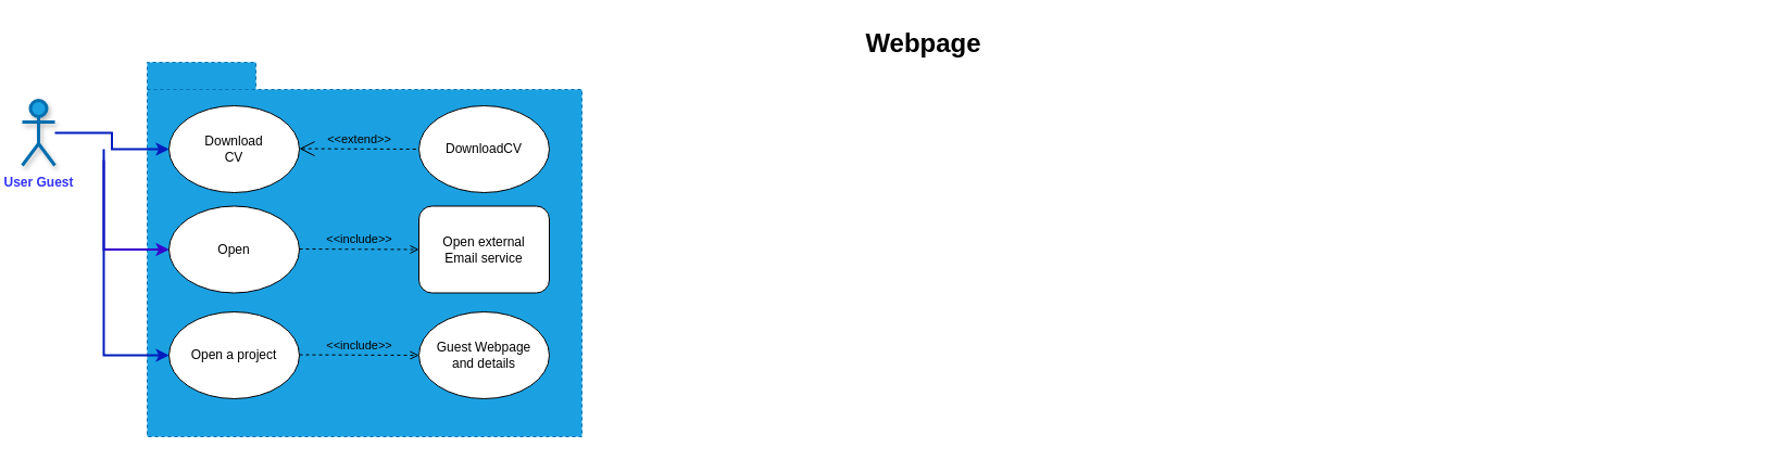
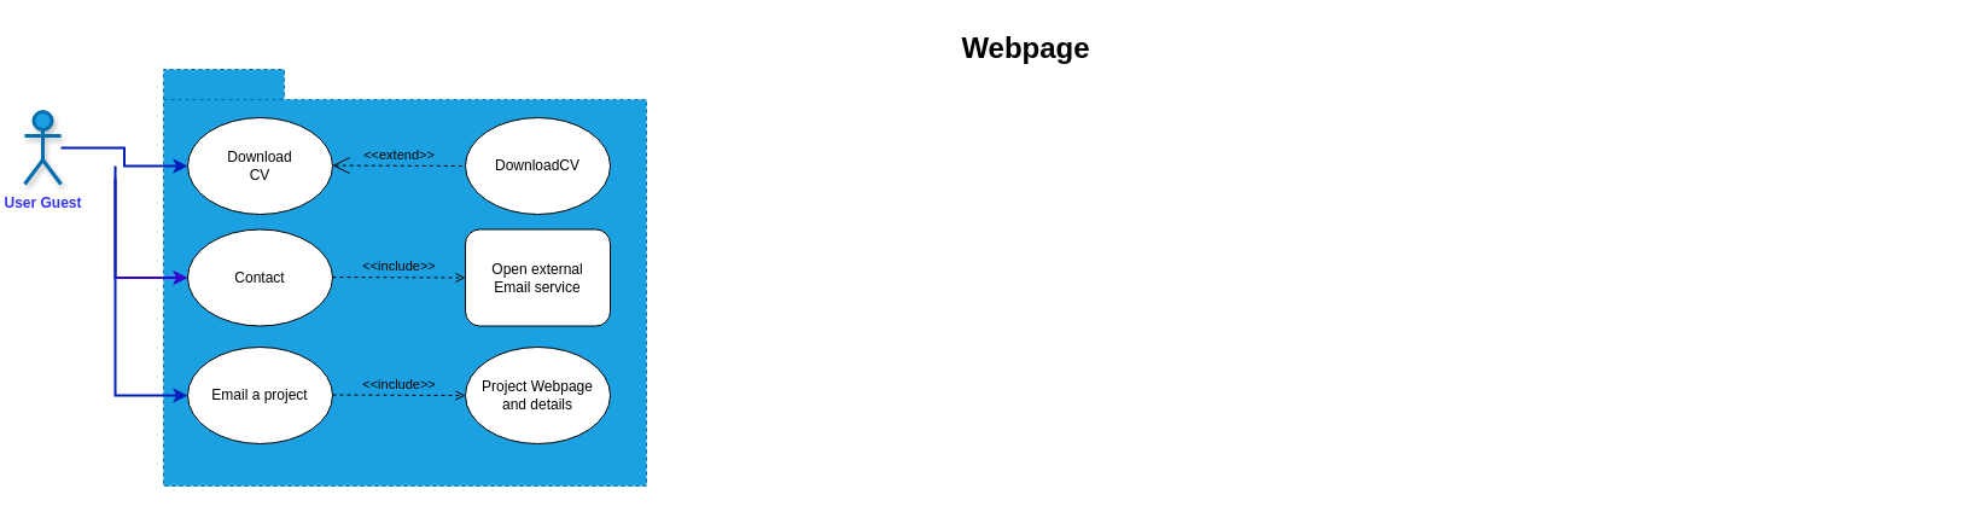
  <mxCell id="0" style=";html=1;" />
  <mxCell id="1" style=";html=1;" parent="0" />
  <mxCell id="2" value="Webpage" style="text;strokeColor=none;fillColor=none;html=1;fontSize=24;fontStyle=1;verticalAlign=middle;align=center;" parent="1" vertex="1"><mxGeometry x="94" y="20" width="1510" height="40" as="geometry" /></mxCell>
  <mxCell id="3" value="User Guest" style="shape=umlActor;verticalLabelPosition=bottom;verticalAlign=top;html=1;outlineConnect=0;fillColor=#1ba1e2;fontColor=#3333FF;strokeColor=#006EAF;gradientColor=none;gradientDirection=north;strokeWidth=3;shadow=1;fontStyle=1;spacing=4;" parent="1" vertex="1"><mxGeometry x="20" y="92" width="30" height="60" as="geometry" /></mxCell>
  <mxCell id="4" value="" style="shape=folder;spacingTop=10;tabWidth=100;tabHeight=25;tabPosition=left;html=1;dashed=1;fillColor=#1ba1e2;fontColor=#ffffff;strokeColor=#006EAF;" parent="1" vertex="1"><mxGeometry x="135" y="57" width="400" height="345" as="geometry" /></mxCell>
  <mxCell id="5" value="Download&lt;br&gt;CV" style="ellipse;whiteSpace=wrap;html=1;" parent="1" vertex="1"><mxGeometry x="155" y="97" width="120" height="80" as="geometry" /></mxCell>
- <mxCell id="6" value="Open a project" style="ellipse;whiteSpace=wrap;html=1;" parent="1" vertex="1"><mxGeometry x="155" y="287" width="120" height="80" as="geometry" /></mxCell>
- <mxCell id="7" value="Open" style="ellipse;whiteSpace=wrap;html=1;" parent="1" vertex="1"><mxGeometry x="155" y="189.5" width="120" height="80" as="geometry" /></mxCell>
+ <mxCell id="6" value="Email a project" style="ellipse;whiteSpace=wrap;html=1;" parent="1" vertex="1"><mxGeometry x="155" y="287" width="120" height="80" as="geometry" /></mxCell>
+ <mxCell id="7" value="Contact" style="ellipse;whiteSpace=wrap;html=1;" parent="1" vertex="1"><mxGeometry x="155" y="189.5" width="120" height="80" as="geometry" /></mxCell>
  <mxCell id="8" style="edgeStyle=orthogonalEdgeStyle;rounded=0;orthogonalLoop=1;jettySize=auto;html=1;fillColor=#0050ef;strokeColor=#001DBC;strokeWidth=2;" parent="1" source="3" target="5" edge="1"><mxGeometry relative="1" as="geometry"><Array as="points" /></mxGeometry></mxCell>
  <mxCell id="9" value="Open external&lt;br&gt;Email service" style="whiteSpace=wrap;html=1;rounded=1;" parent="1" vertex="1"><mxGeometry x="385" y="189.5" width="120" height="80" as="geometry" /></mxCell>
- <mxCell id="10" value="Guest Webpage&lt;br&gt;and details" style="ellipse;whiteSpace=wrap;html=1;" parent="1" vertex="1"><mxGeometry x="385" y="287" width="120" height="80" as="geometry" /></mxCell>
+ <mxCell id="10" value="Project Webpage&lt;br&gt;and details" style="ellipse;whiteSpace=wrap;html=1;" parent="1" vertex="1"><mxGeometry x="385" y="287" width="120" height="80" as="geometry" /></mxCell>
  <mxCell id="11" value="DownloadCV" style="ellipse;whiteSpace=wrap;html=1;" parent="1" vertex="1"><mxGeometry x="385" y="97" width="120" height="80" as="geometry" /></mxCell>
  <mxCell id="12" style="edgeStyle=orthogonalEdgeStyle;rounded=0;orthogonalLoop=1;jettySize=auto;html=1;entryX=0;entryY=0.5;entryDx=0;entryDy=0;fillColor=#6a00ff;strokeColor=#3700CC;strokeWidth=2;" parent="1" target="7" edge="1"><mxGeometry relative="1" as="geometry"><mxPoint x="95" y="147" as="sourcePoint" /><mxPoint x="165" y="147" as="targetPoint" /><Array as="points"><mxPoint x="95" y="230" /></Array></mxGeometry></mxCell>
  <mxCell id="13" style="edgeStyle=orthogonalEdgeStyle;rounded=0;orthogonalLoop=1;jettySize=auto;html=1;fillColor=#0050ef;strokeColor=#001DBC;strokeWidth=2;" parent="1" target="6" edge="1"><mxGeometry x="0.158" y="-83" relative="1" as="geometry"><mxPoint x="95" y="137" as="sourcePoint" /><mxPoint x="115" y="347" as="targetPoint" /><Array as="points"><mxPoint x="95" y="327" /></Array><mxPoint x="-30" y="-6" as="offset" /></mxGeometry></mxCell>
  <mxCell id="14" value="&amp;lt;&amp;lt;extend&amp;gt;&amp;gt;" style="edgeStyle=none;html=1;startArrow=open;endArrow=none;startSize=12;verticalAlign=bottom;dashed=1;labelBackgroundColor=none;rounded=0;" parent="1" edge="1"><mxGeometry width="160" relative="1" as="geometry"><mxPoint x="275" y="136.55" as="sourcePoint" /><mxPoint x="385" y="137" as="targetPoint" /></mxGeometry></mxCell>
  <mxCell id="15" value="&amp;lt;&amp;lt;include&amp;gt;&amp;gt;" style="edgeStyle=none;html=1;endArrow=open;verticalAlign=bottom;dashed=1;labelBackgroundColor=none;rounded=0;entryX=0;entryY=0.5;entryDx=0;entryDy=0;" parent="1" target="9" edge="1"><mxGeometry width="160" relative="1" as="geometry"><mxPoint x="275" y="229.05" as="sourcePoint" /><mxPoint x="435" y="229.05" as="targetPoint" /></mxGeometry></mxCell>
  <mxCell id="16" value="&amp;lt;&amp;lt;include&amp;gt;&amp;gt;" style="edgeStyle=none;html=1;endArrow=open;verticalAlign=bottom;dashed=1;labelBackgroundColor=none;rounded=0;entryX=0;entryY=0.5;entryDx=0;entryDy=0;" parent="1" edge="1"><mxGeometry width="160" relative="1" as="geometry"><mxPoint x="275" y="326.55" as="sourcePoint" /><mxPoint x="385" y="327" as="targetPoint" /></mxGeometry></mxCell>
